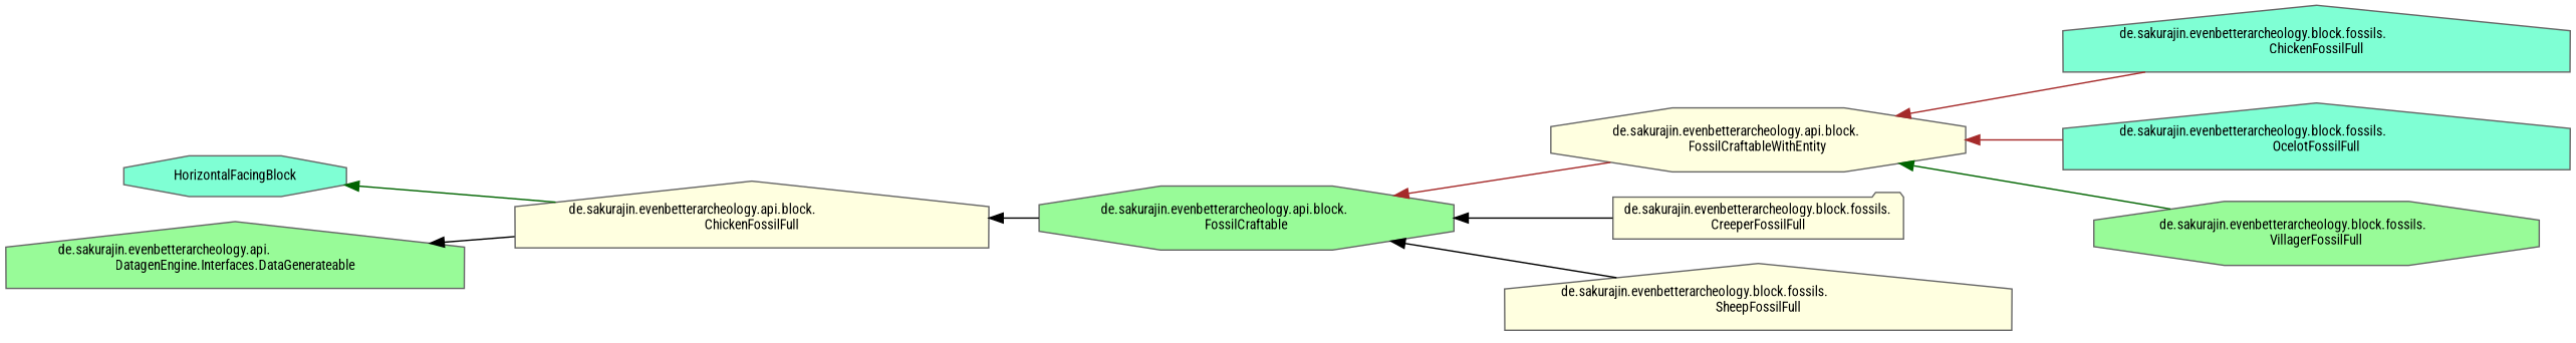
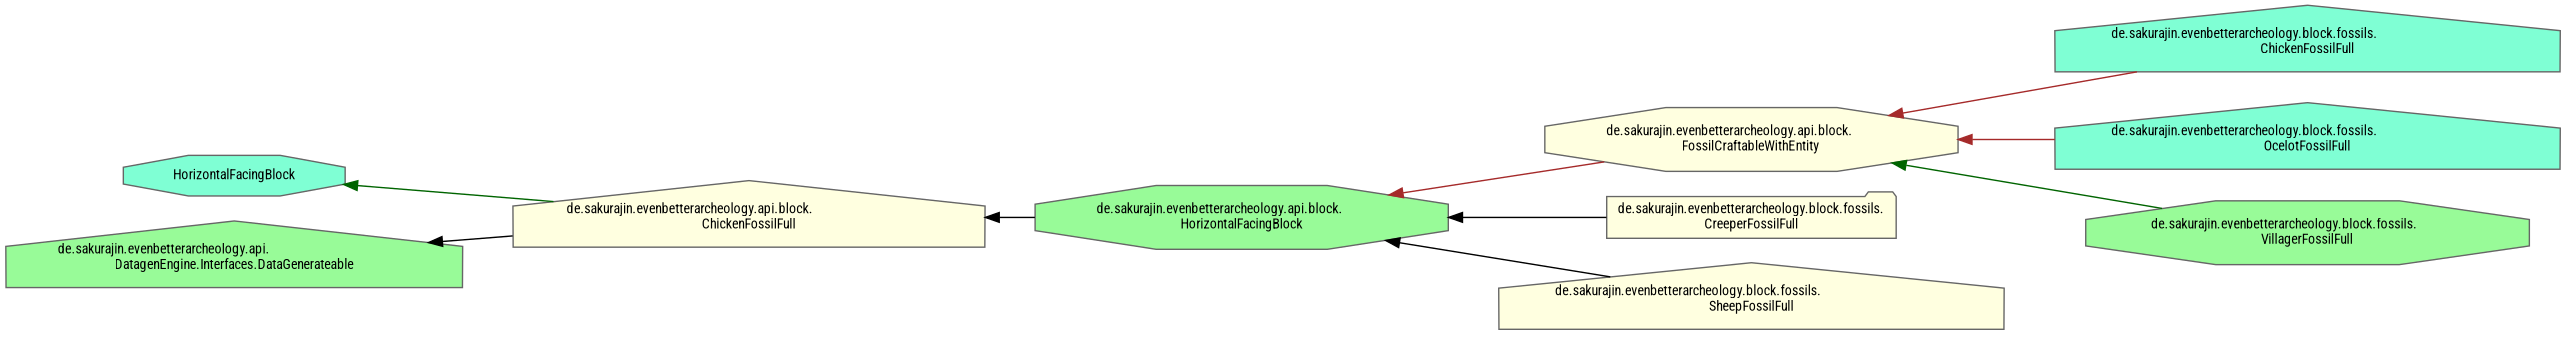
  digraph {
    fontname="Roboto Condensed"
    rankdir=LR
    node [color=gray40 fillcolor=lightyellow fontname="Roboto Condensed" fontsize=10 shape=house style=filled]
    edge [color=black dir=back fontname="Roboto Condensed" fontsize=10 labelfontname=Helvetica labelfontsize=10 style=solid]
-   n1 [fillcolor=palegreen fontcolor=black height=0.2 label="de.sakurajin.evenbetterarcheology.api.block.\lFossilCraftable" shape=octagon width=0.4]
+   n1 [fillcolor=palegreen fontcolor=black height=0.2 label="de.sakurajin.evenbetterarcheology.api.block.\lHorizontalFacingBlock" shape=octagon width=0.4]
    n2 [height=0.2 label="de.sakurajin.evenbetterarcheology.api.block.\lFossilCraftableWithEntity" shape=octagon width=0.4]
    n3 [height=0.2 label="de.sakurajin.evenbetterarcheology.block.fossils.\lCreeperFossilFull" shape=folder width=0.4]
    n4 [height=0.2 label="de.sakurajin.evenbetterarcheology.block.fossils.\lSheepFossilFull" width=0.4]
    n5 [fillcolor=aquamarine height=0.2 label="de.sakurajin.evenbetterarcheology.block.fossils.\lChickenFossilFull" width=0.4]
    n6 [fillcolor=aquamarine height=0.2 label="de.sakurajin.evenbetterarcheology.block.fossils.\lOcelotFossilFull" width=0.4]
    n7 [fillcolor=palegreen height=0.2 label="de.sakurajin.evenbetterarcheology.block.fossils.\lVillagerFossilFull" shape=octagon width=0.4]
    n8 [height=0.2 label="de.sakurajin.evenbetterarcheology.api.block.\lChickenFossilFull" width=0.4]
    n9 [fillcolor=aquamarine height=0.2 label=HorizontalFacingBlock shape=octagon width=0.4]
    n10 [fillcolor=palegreen height=0.2 label="de.sakurajin.evenbetterarcheology.api.\lDatagenEngine.Interfaces.DataGenerateable" width=0.4]
    n1 -> n2 [color=brown]
    n1 -> n3
    n1 -> n4
    n2 -> n5 [color=brown]
    n2 -> n6 [color=brown]
    n2 -> n7 [color=darkgreen]
    n8 -> n1
    n9 -> n8 [color=darkgreen]
    n10 -> n8
  }
